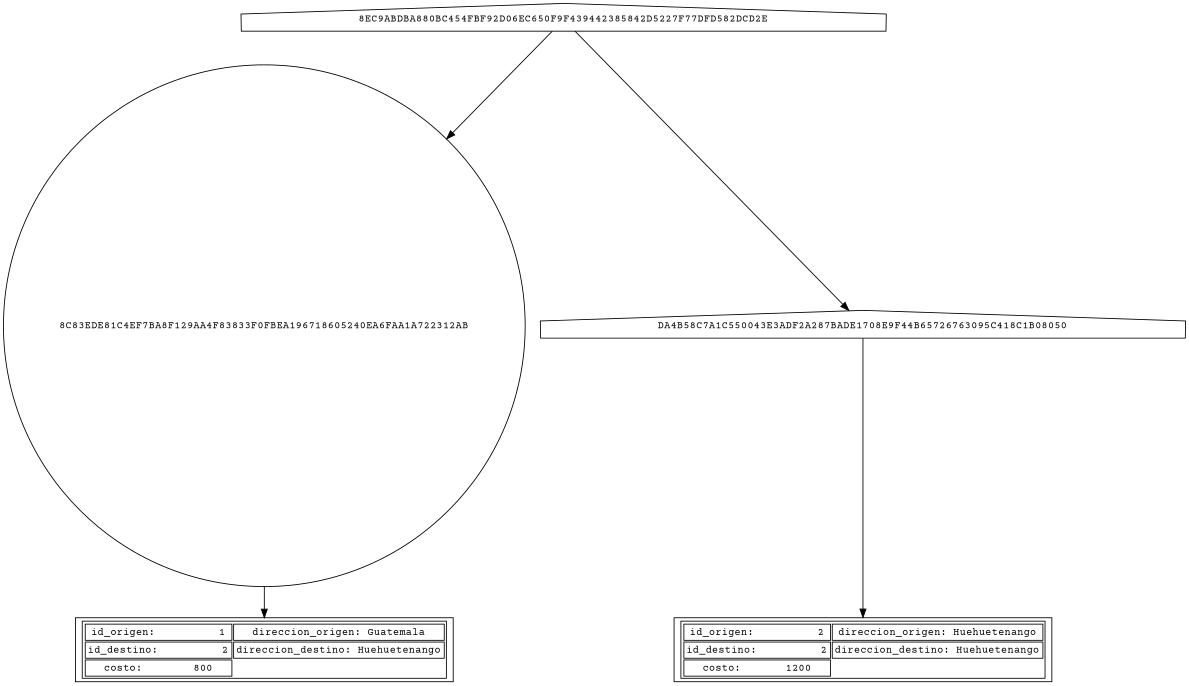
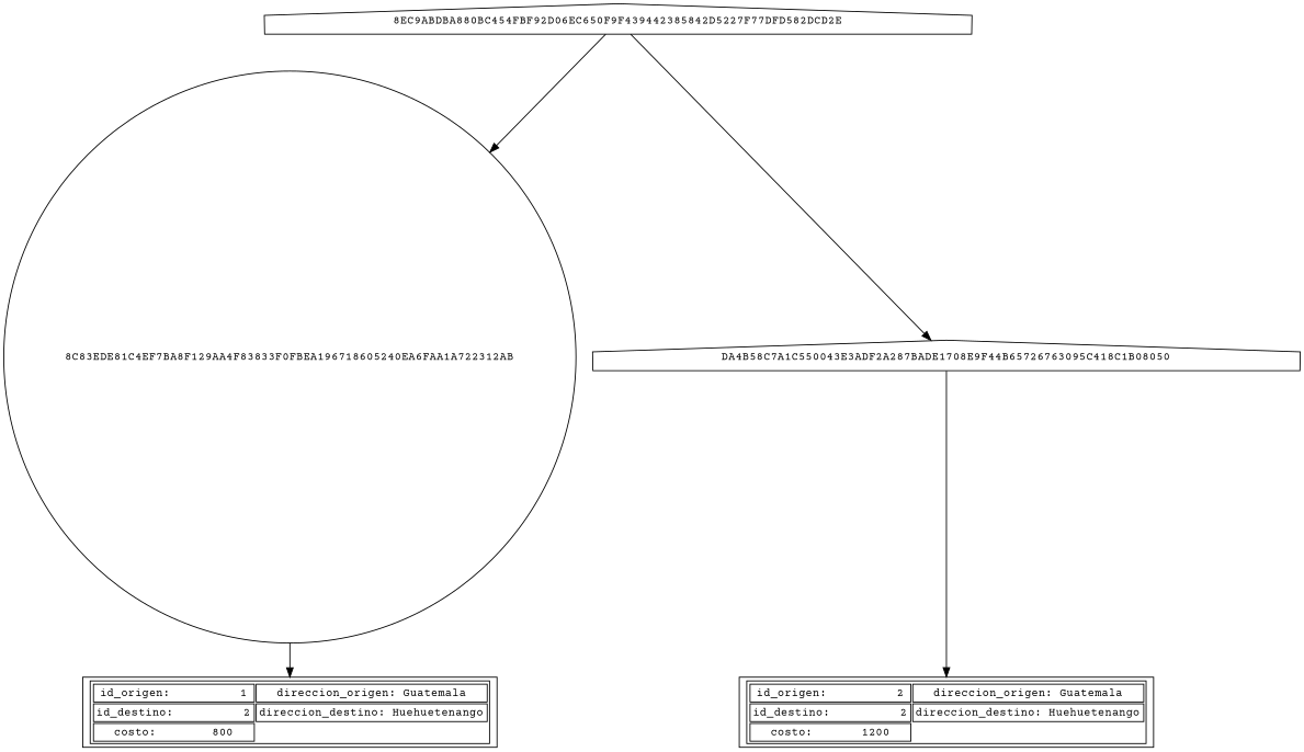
  digraph {
    fontname="Courier Prime"
    node [fontname="Courier Prime" fontsize=12 shape=house]
    edge [fontname="Courier Prime"]
    n1 [label="8EC9ABDBA880BC454FBF92D06EC650F9F439442385842D5227F77DFD582DCD2E"]
    n2 [label="8C83EDE81C4EF7BA8F129AA4F83833F0FBEA196718605240EA6FAA1A722312AB" shape=circle]
    n3 [label=DA4B58C7A1C550043E3ADF2A287BADE1708E9F44B65726763095C418C1B08050]
    n4 [label=<<TABLE><TR> <TD>id_origen:          1</TD> <TD>direccion_origen: Guatemala</TD></TR> <TR><TD>id_destino:          2</TD> <TD>direccion_destino: Huehuetenango</TD></TR> <TR><TD>costo:        800</TD></TR> </TABLE>> shape=record]
-   n5 [label=<<TABLE><TR> <TD>id_origen:          2</TD> <TD>direccion_origen: Huehuetenango</TD></TR> <TR><TD>id_destino:          2</TD> <TD>direccion_destino: Huehuetenango</TD></TR> <TR><TD>costo:       1200</TD></TR> </TABLE>> shape=record]
+   n5 [label=<<TABLE><TR> <TD>id_origen:          2</TD> <TD>direccion_origen: Guatemala</TD></TR> <TR><TD>id_destino:          2</TD> <TD>direccion_destino: Huehuetenango</TD></TR> <TR><TD>costo:       1200</TD></TR> </TABLE>> shape=record]
    n1 -> n2
    n1 -> n3
    n2 -> n4
    n3 -> n5
  }
